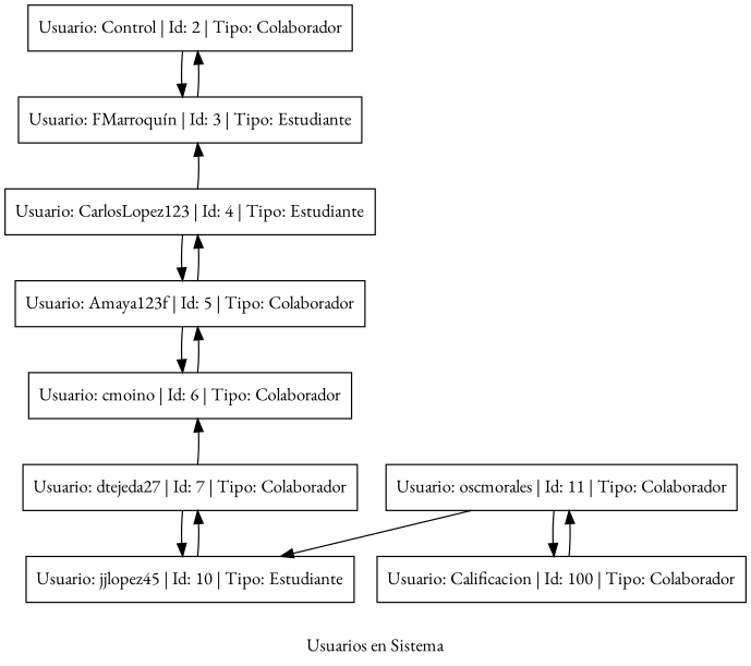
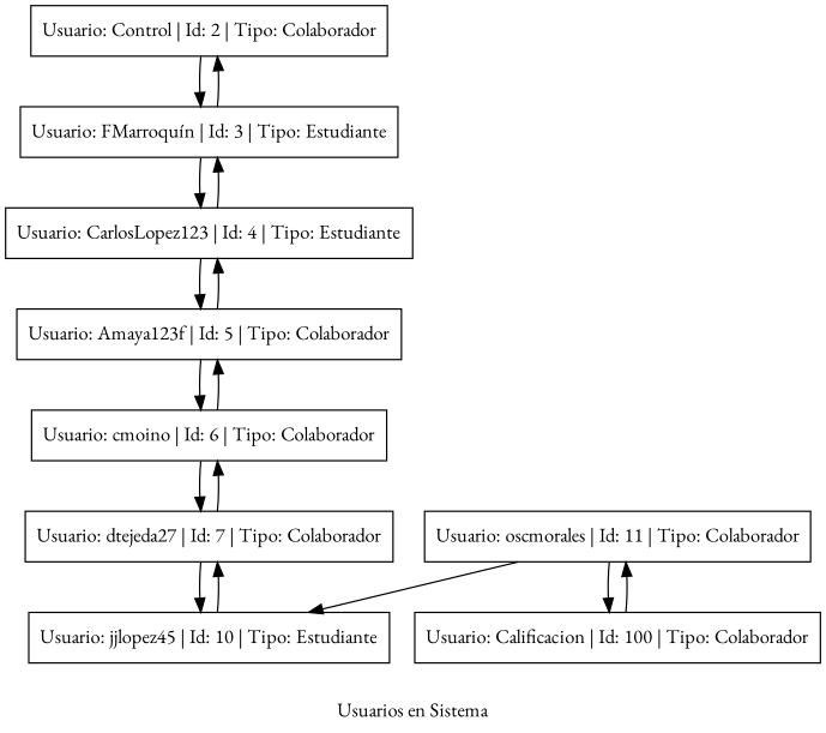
  digraph {
    fontname="EB Garamond"
    label="Usuarios en Sistema"
    node [fontname="EB Garamond" shape=box]
    edge [fontname="EB Garamond"]
    "Usuario: Control | Id: 2 | Tipo: Colaborador"
    "Usuario: FMarroquín | Id: 3 | Tipo: Estudiante"
    "Usuario: CarlosLopez123 | Id: 4 | Tipo: Estudiante"
    "Usuario: Amaya123f | Id: 5 | Tipo: Colaborador"
    "Usuario: cmoino | Id: 6 | Tipo: Colaborador"
    "Usuario: dtejeda27 | Id: 7 | Tipo: Colaborador"
    "Usuario: jjlopez45 | Id: 10 | Tipo: Estudiante"
    "Usuario: oscmorales | Id: 11 | Tipo: Colaborador"
    "Usuario: Calificacion | Id: 100 | Tipo: Colaborador"
    "Usuario: Control | Id: 2 | Tipo: Colaborador" -> "Usuario: FMarroquín | Id: 3 | Tipo: Estudiante"
    "Usuario: FMarroquín | Id: 3 | Tipo: Estudiante" -> "Usuario: Control | Id: 2 | Tipo: Colaborador"
+   "Usuario: FMarroquín | Id: 3 | Tipo: Estudiante" -> "Usuario: CarlosLopez123 | Id: 4 | Tipo: Estudiante"
    "Usuario: CarlosLopez123 | Id: 4 | Tipo: Estudiante" -> "Usuario: FMarroquín | Id: 3 | Tipo: Estudiante"
    "Usuario: CarlosLopez123 | Id: 4 | Tipo: Estudiante" -> "Usuario: Amaya123f | Id: 5 | Tipo: Colaborador"
    "Usuario: Amaya123f | Id: 5 | Tipo: Colaborador" -> "Usuario: CarlosLopez123 | Id: 4 | Tipo: Estudiante"
    "Usuario: Amaya123f | Id: 5 | Tipo: Colaborador" -> "Usuario: cmoino | Id: 6 | Tipo: Colaborador"
    "Usuario: cmoino | Id: 6 | Tipo: Colaborador" -> "Usuario: Amaya123f | Id: 5 | Tipo: Colaborador"
+   "Usuario: cmoino | Id: 6 | Tipo: Colaborador" -> "Usuario: dtejeda27 | Id: 7 | Tipo: Colaborador"
    "Usuario: dtejeda27 | Id: 7 | Tipo: Colaborador" -> "Usuario: cmoino | Id: 6 | Tipo: Colaborador"
    "Usuario: dtejeda27 | Id: 7 | Tipo: Colaborador" -> "Usuario: jjlopez45 | Id: 10 | Tipo: Estudiante"
    "Usuario: jjlopez45 | Id: 10 | Tipo: Estudiante" -> "Usuario: dtejeda27 | Id: 7 | Tipo: Colaborador"
    "Usuario: oscmorales | Id: 11 | Tipo: Colaborador" -> "Usuario: jjlopez45 | Id: 10 | Tipo: Estudiante"
    "Usuario: oscmorales | Id: 11 | Tipo: Colaborador" -> "Usuario: Calificacion | Id: 100 | Tipo: Colaborador"
    "Usuario: Calificacion | Id: 100 | Tipo: Colaborador" -> "Usuario: oscmorales | Id: 11 | Tipo: Colaborador"
  }
